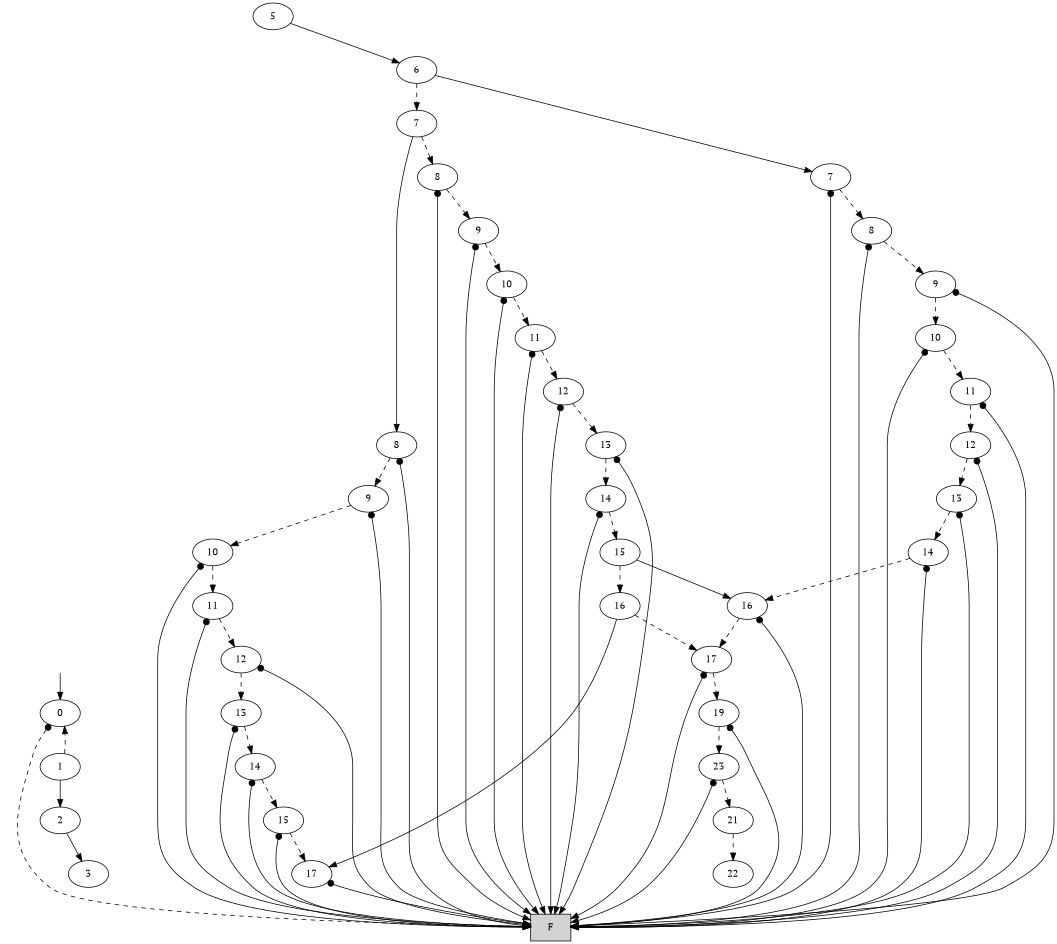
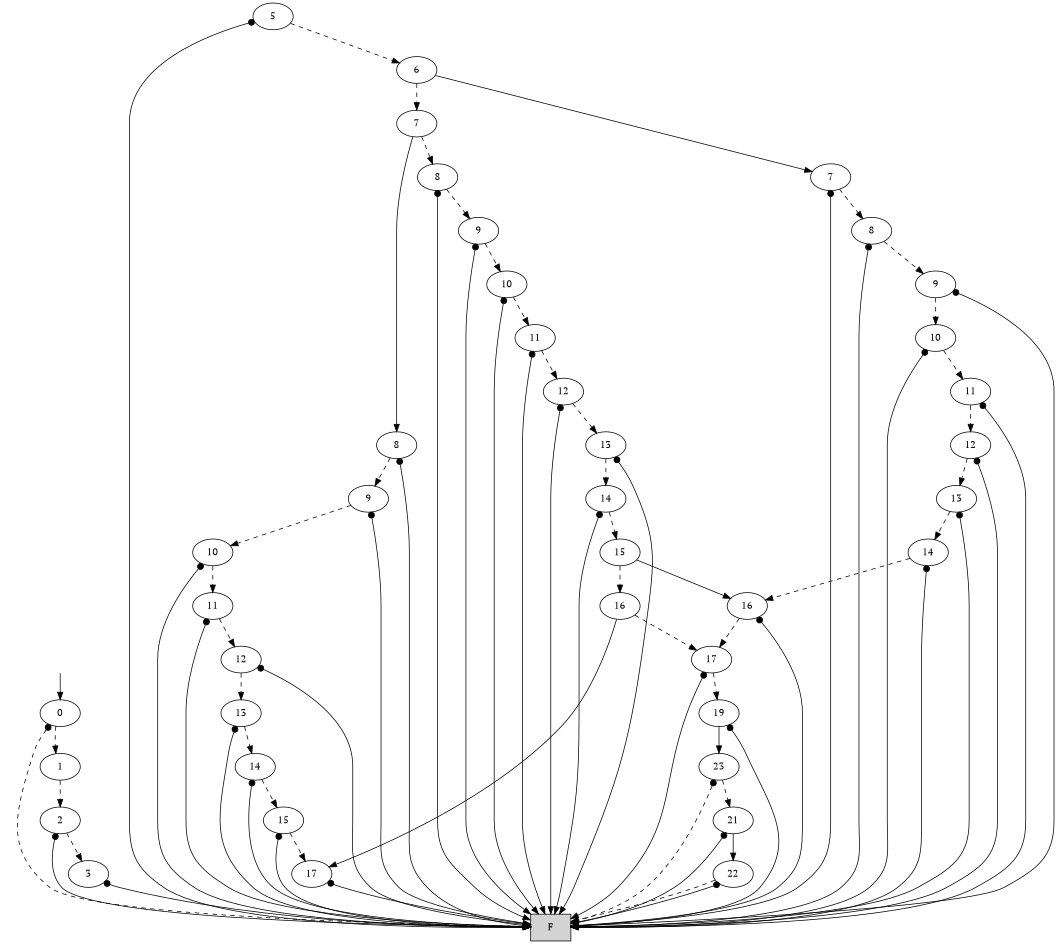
  digraph {
    fontname="PT Serif"
    node [fontname="PT Serif"]
    edge [dir=both fontname="PT Serif" style=solid]
    root [style=invis]
    n2 [label=0]
    n3 [label=1]
    n4 [label=F shape=box style=filled]
    n5 [label=2]
    n6 [label=3]
    n7 [label=5]
    n8 [label=6]
    n9 [label=7]
    n10 [label=7]
    n11 [label=8]
    n12 [label=8]
    n13 [label=8]
    n14 [label=9]
    n15 [label=9]
    n16 [label=10]
    n17 [label=11]
    n18 [label=12]
    n19 [label=13]
    n20 [label=14]
    n21 [label=15]
    n22 [label=16]
    n23 [label=16]
    n24 [label=17]
    n25 [label=17]
    n26 [label=19]
    n27 [label=23]
    n28 [label=21]
    n29 [label=22]
    n30 [label=10]
    n31 [label=11]
    n32 [label=12]
    n33 [label=13]
    n34 [label=14]
    n35 [label=15]
    n36 [label=9]
    n37 [label=10]
    n38 [label=11]
    n39 [label=12]
    n40 [label=13]
    n41 [label=14]
    root -> n2 [arrowtail=none]
-   n3 -> n2 [dir=forward style=dashed]
+   n2 -> n3 [dir=forward style=dashed]
    n2 -> n4 [arrowtail=dot style=dashed]
-   n3 -> n5 [dir=forward]
-   n5 -> n6 [dir=forward]
-   n7 -> n8 [dir=forward]
+   n3 -> n5 [dir=forward style=dashed]
+   n5 -> n4 [arrowtail=dot]
+   n5 -> n6 [dir=forward style=dashed]
+   n6 -> n4 [arrowtail=dot]
+   n7 -> n4 [arrowtail=dot]
+   n7 -> n8 [dir=forward style=dashed]
    n8 -> n9 [dir=forward style=dashed]
    n8 -> n10 [arrowtail=none]
    n9 -> n11 [dir=forward style=dashed]
    n9 -> n12 [arrowtail=none]
    n10 -> n4 [arrowtail=dot]
    n10 -> n13 [dir=forward style=dashed]
    n11 -> n4 [arrowtail=dot]
    n11 -> n14 [dir=forward style=dashed]
    n12 -> n4 [arrowtail=dot]
    n12 -> n15 [dir=forward style=dashed]
    n13 -> n4 [arrowtail=dot]
    n13 -> n36 [dir=forward style=dashed]
    n14 -> n4 [arrowtail=dot]
    n14 -> n16 [dir=forward style=dashed]
    n15 -> n4 [arrowtail=dot]
    n15 -> n30 [dir=forward style=dashed]
    n16 -> n4 [arrowtail=dot]
    n16 -> n17 [dir=forward style=dashed]
    n17 -> n4 [arrowtail=dot]
    n17 -> n18 [dir=forward style=dashed]
    n18 -> n4 [arrowtail=dot]
    n18 -> n19 [dir=forward style=dashed]
    n19 -> n4 [arrowtail=dot]
    n19 -> n20 [dir=forward style=dashed]
    n20 -> n4 [arrowtail=dot]
    n20 -> n21 [dir=forward style=dashed]
    n21 -> n22 [dir=forward style=dashed]
    n21 -> n23 [arrowtail=none]
    n22 -> n24 [dir=forward style=dashed]
    n22 -> n25 [arrowtail=none]
    n23 -> n4 [arrowtail=dot]
    n23 -> n24 [dir=forward style=dashed]
    n24 -> n4 [arrowtail=dot]
    n24 -> n26 [dir=forward style=dashed]
    n25 -> n4 [arrowtail=dot]
    n26 -> n4 [arrowtail=dot]
-   n26 -> n27 [dir=forward style=dashed]
-   n27 -> n4 [arrowtail=dot]
+   n26 -> n27 [dir=forward]
+   n27 -> n4 [arrowtail=dot style=dashed]
    n27 -> n28 [dir=forward style=dashed]
-   n28 -> n29 [dir=forward style=dashed]
+   n28 -> n4 [arrowtail=dot]
+   n28 -> n29 [dir=forward]
+   n29 -> n4 [dir=forward style=dashed]
+   n29 -> n4 [arrowtail=dot]
    n30 -> n4 [arrowtail=dot]
    n30 -> n31 [dir=forward style=dashed]
    n31 -> n4 [arrowtail=dot]
    n31 -> n32 [dir=forward style=dashed]
    n32 -> n4 [arrowtail=dot]
    n32 -> n33 [dir=forward style=dashed]
    n33 -> n4 [arrowtail=dot]
    n33 -> n34 [dir=forward style=dashed]
    n34 -> n4 [arrowtail=dot]
    n34 -> n35 [dir=forward style=dashed]
    n35 -> n4 [arrowtail=dot]
    n35 -> n25 [dir=forward style=dashed]
    n36 -> n4 [arrowtail=dot]
    n36 -> n37 [dir=forward style=dashed]
    n37 -> n4 [arrowtail=dot]
    n37 -> n38 [dir=forward style=dashed]
    n38 -> n4 [arrowtail=dot]
    n38 -> n39 [dir=forward style=dashed]
    n39 -> n4 [arrowtail=dot]
    n39 -> n40 [dir=forward style=dashed]
    n40 -> n4 [arrowtail=dot]
    n40 -> n41 [dir=forward style=dashed]
    n41 -> n4 [arrowtail=dot]
    n41 -> n23 [dir=forward style=dashed]
  }
